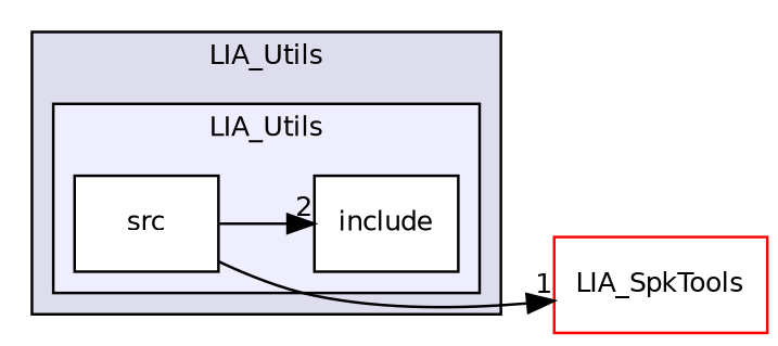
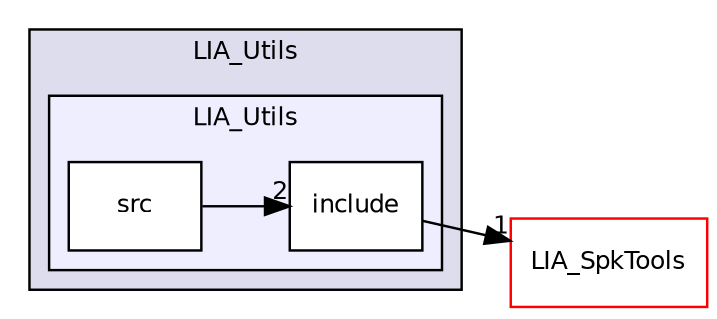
  digraph {
    compound=true
    rankdir=LR
    node [color=black fillcolor=white fontname=Helvetica fontsize=10 shape=box style=filled]
    edge [labeldistance=1.5 labelfontname=Helvetica labelfontsize=10]
    n1 [label=include]
    n2 [label=src]
    n3 [color=red label=LIA_SpkTools]
    subgraph cluster_1 {
      bgcolor="#ddddee"
      fontname=Helvetica
      fontsize=10
      label=LIA_Utils
      pencolor=black
      subgraph cluster_2 {
        bgcolor="#eeeeff"
        fontname=Helvetica
        fontsize=10
        label=LIA_Utils
        pencolor=black
        n1
        n2
      }
    }
    n2 -> n1 [headlabel=2]
-   n2 -> n3 [headlabel=1]
+   n1 -> n3 [headlabel=1]
  }
